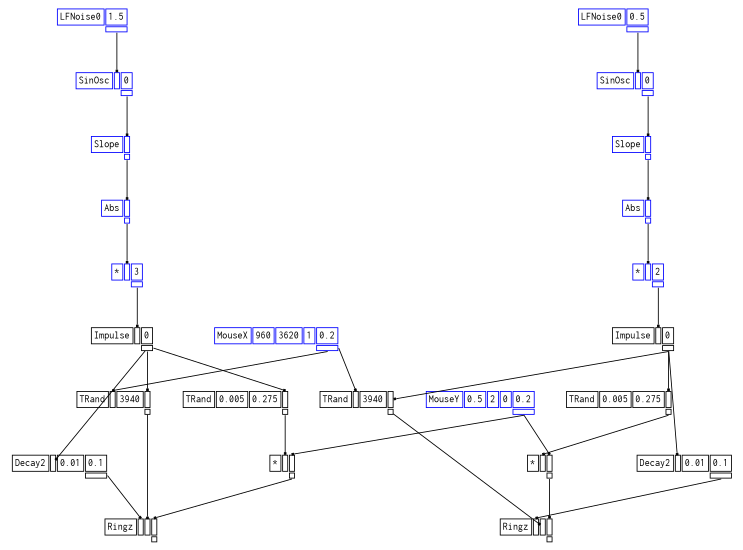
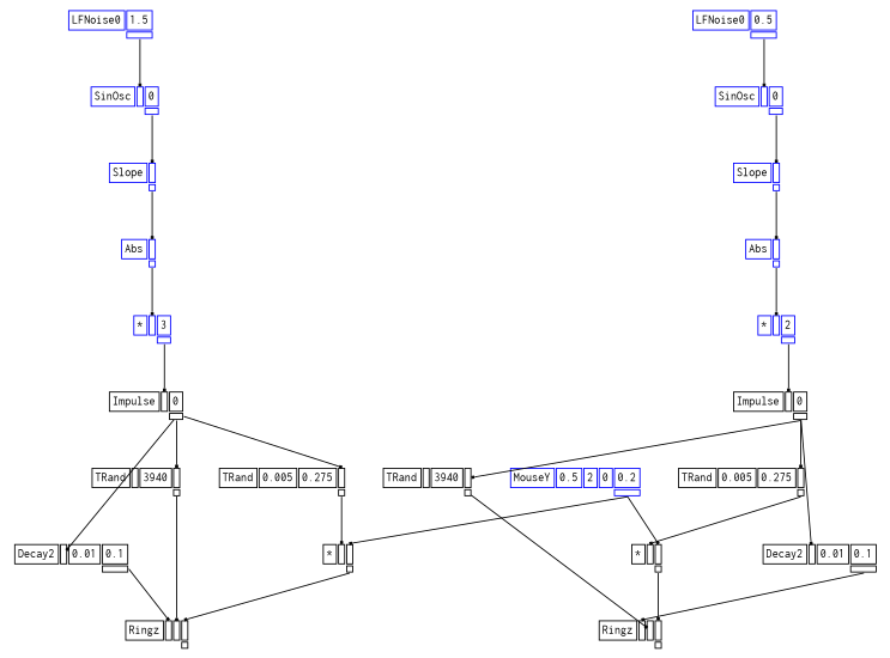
  digraph {
    splines=false
    node [color=blue fontname=Courier fontsize=12 shape=plaintext]
    edge [arrowhead=box arrowsize=0.25 headport=i_0 tailport=o_0]
    n1 [label=<<TABLE BORDER="0" CELLBORDER="1"><TR><TD>LFNoise0</TD><TD ID="u_1:K_0">1.5</TD></TR><TR><TD BORDER="0"></TD><TD PORT="o_0" ID="u_1:o_0"></TD></TR></TABLE>>]
    n2 [label=<<TABLE BORDER="0" CELLBORDER="1"><TR><TD>SinOsc</TD><TD PORT="i_0" ID="u_3:i_0"></TD><TD ID="u_3:K_1">0</TD></TR><TR><TD BORDER="0"></TD><TD BORDER="0"></TD><TD PORT="o_0" ID="u_3:o_0"></TD></TR></TABLE>>]
    n3 [label=<<TABLE BORDER="0" CELLBORDER="1"><TR><TD>Slope</TD><TD PORT="i_0" ID="u_4:i_0"></TD></TR><TR><TD BORDER="0"></TD><TD PORT="o_0" ID="u_4:o_0"></TD></TR></TABLE>>]
    n4 [label=<<TABLE BORDER="0" CELLBORDER="1"><TR><TD>Abs</TD><TD PORT="i_0" ID="u_5:i_0"></TD></TR><TR><TD BORDER="0"></TD><TD PORT="o_0" ID="u_5:o_0"></TD></TR></TABLE>>]
    n5 [label=<<TABLE BORDER="0" CELLBORDER="1"><TR><TD>*</TD><TD PORT="i_0" ID="u_7:i_0"></TD><TD ID="u_7:K_1">3</TD></TR><TR><TD BORDER="0"></TD><TD BORDER="0"></TD><TD PORT="o_0" ID="u_7:o_0"></TD></TR></TABLE>>]
    n6 [color=black label=<<TABLE BORDER="0" CELLBORDER="1"><TR><TD>Impulse</TD><TD PORT="i_0" ID="u_8:i_0"></TD><TD ID="u_8:K_1">0</TD></TR><TR><TD BORDER="0"></TD><TD BORDER="0"></TD><TD PORT="o_0" ID="u_8:o_0"></TD></TR></TABLE>>]
    n7 [color=black label=<<TABLE BORDER="0" CELLBORDER="1"><TR><TD>Decay2</TD><TD PORT="i_0" ID="u_11:i_0"></TD><TD ID="u_11:K_1">0.01</TD><TD ID="u_11:K_2">0.1</TD></TR><TR><TD BORDER="0"></TD><TD BORDER="0"></TD><TD BORDER="0"></TD><TD PORT="o_0" ID="u_11:o_0"></TD></TR></TABLE>>]
    n8 [color=black label=<<TABLE BORDER="0" CELLBORDER="1"><TR><TD>TRand</TD><TD PORT="i_0" ID="u_18:i_0"></TD><TD ID="u_18:K_1">3940</TD><TD PORT="i_2" ID="u_18:i_2"></TD></TR><TR><TD BORDER="0"></TD><TD BORDER="0"></TD><TD BORDER="0"></TD><TD PORT="o_0" ID="u_18:o_0"></TD></TR></TABLE>>]
    n9 [color=black label=<<TABLE BORDER="0" CELLBORDER="1"><TR><TD>TRand</TD><TD ID="u_21:K_0">0.005</TD><TD ID="u_21:K_1">0.275</TD><TD PORT="i_2" ID="u_21:i_2"></TD></TR><TR><TD BORDER="0"></TD><TD BORDER="0"></TD><TD BORDER="0"></TD><TD PORT="o_0" ID="u_21:o_0"></TD></TR></TABLE>>]
    n10 [color=black label=<<TABLE BORDER="0" CELLBORDER="1"><TR><TD>Ringz</TD><TD PORT="i_0" ID="u_26:i_0"></TD><TD PORT="i_1" ID="u_26:i_1"></TD><TD PORT="i_2" ID="u_26:i_2"></TD></TR><TR><TD BORDER="0"></TD><TD BORDER="0"></TD><TD BORDER="0"></TD><TD PORT="o_0" ID="u_26:o_0"></TD></TR></TABLE>>]
-   n11 [label=<<TABLE BORDER="0" CELLBORDER="1"><TR><TD>MouseX</TD><TD ID="u_16:K_0">960</TD><TD ID="u_16:K_1">3620</TD><TD ID="u_16:K_2">1</TD><TD ID="u_16:K_3">0.2</TD></TR><TR><TD BORDER="0"></TD><TD BORDER="0"></TD><TD BORDER="0"></TD><TD BORDER="0"></TD><TD PORT="o_0" ID="u_16:o_0"></TD></TR></TABLE>>]
    n12 [color=black label=<<TABLE BORDER="0" CELLBORDER="1"><TR><TD>TRand</TD><TD PORT="i_0" ID="u_34:i_0"></TD><TD ID="u_34:K_1">3940</TD><TD PORT="i_2" ID="u_34:i_2"></TD></TR><TR><TD BORDER="0"></TD><TD BORDER="0"></TD><TD BORDER="0"></TD><TD PORT="o_0" ID="u_34:o_0"></TD></TR></TABLE>>]
    n13 [color=black label=<<TABLE BORDER="0" CELLBORDER="1"><TR><TD>*</TD><TD PORT="i_0" ID="u_25:i_0"></TD><TD PORT="i_1" ID="u_25:i_1"></TD></TR><TR><TD BORDER="0"></TD><TD BORDER="0"></TD><TD PORT="o_0" ID="u_25:o_0"></TD></TR></TABLE>>]
    n14 [label=<<TABLE BORDER="0" CELLBORDER="1"><TR><TD>MouseY</TD><TD ID="u_24:K_0">0.5</TD><TD ID="u_24:K_1">2</TD><TD ID="u_24:K_2">0</TD><TD ID="u_24:K_3">0.2</TD></TR><TR><TD BORDER="0"></TD><TD BORDER="0"></TD><TD BORDER="0"></TD><TD BORDER="0"></TD><TD PORT="o_0" ID="u_24:o_0"></TD></TR></TABLE>>]
    n15 [color=black label=<<TABLE BORDER="0" CELLBORDER="1"><TR><TD>*</TD><TD PORT="i_0" ID="u_36:i_0"></TD><TD PORT="i_1" ID="u_36:i_1"></TD></TR><TR><TD BORDER="0"></TD><TD BORDER="0"></TD><TD PORT="o_0" ID="u_36:o_0"></TD></TR></TABLE>>]
    n16 [label=<<TABLE BORDER="0" CELLBORDER="1"><TR><TD>LFNoise0</TD><TD ID="u_27:K_0">0.5</TD></TR><TR><TD BORDER="0"></TD><TD PORT="o_0" ID="u_27:o_0"></TD></TR></TABLE>>]
    n17 [label=<<TABLE BORDER="0" CELLBORDER="1"><TR><TD>SinOsc</TD><TD PORT="i_0" ID="u_28:i_0"></TD><TD ID="u_28:K_1">0</TD></TR><TR><TD BORDER="0"></TD><TD BORDER="0"></TD><TD PORT="o_0" ID="u_28:o_0"></TD></TR></TABLE>>]
    n18 [label=<<TABLE BORDER="0" CELLBORDER="1"><TR><TD>Slope</TD><TD PORT="i_0" ID="u_29:i_0"></TD></TR><TR><TD BORDER="0"></TD><TD PORT="o_0" ID="u_29:o_0"></TD></TR></TABLE>>]
    n19 [label=<<TABLE BORDER="0" CELLBORDER="1"><TR><TD>Abs</TD><TD PORT="i_0" ID="u_30:i_0"></TD></TR><TR><TD BORDER="0"></TD><TD PORT="o_0" ID="u_30:o_0"></TD></TR></TABLE>>]
    n20 [label=<<TABLE BORDER="0" CELLBORDER="1"><TR><TD>*</TD><TD PORT="i_0" ID="u_31:i_0"></TD><TD ID="u_31:K_1">2</TD></TR><TR><TD BORDER="0"></TD><TD BORDER="0"></TD><TD PORT="o_0" ID="u_31:o_0"></TD></TR></TABLE>>]
    n21 [color=black label=<<TABLE BORDER="0" CELLBORDER="1"><TR><TD>Impulse</TD><TD PORT="i_0" ID="u_32:i_0"></TD><TD ID="u_32:K_1">0</TD></TR><TR><TD BORDER="0"></TD><TD BORDER="0"></TD><TD PORT="o_0" ID="u_32:o_0"></TD></TR></TABLE>>]
    n22 [color=black label=<<TABLE BORDER="0" CELLBORDER="1"><TR><TD>Decay2</TD><TD PORT="i_0" ID="u_33:i_0"></TD><TD ID="u_33:K_1">0.01</TD><TD ID="u_33:K_2">0.1</TD></TR><TR><TD BORDER="0"></TD><TD BORDER="0"></TD><TD BORDER="0"></TD><TD PORT="o_0" ID="u_33:o_0"></TD></TR></TABLE>>]
    n23 [color=black label=<<TABLE BORDER="0" CELLBORDER="1"><TR><TD>TRand</TD><TD ID="u_35:K_0">0.005</TD><TD ID="u_35:K_1">0.275</TD><TD PORT="i_2" ID="u_35:i_2"></TD></TR><TR><TD BORDER="0"></TD><TD BORDER="0"></TD><TD BORDER="0"></TD><TD PORT="o_0" ID="u_35:o_0"></TD></TR></TABLE>>]
    n24 [color=black label=<<TABLE BORDER="0" CELLBORDER="1"><TR><TD>Ringz</TD><TD PORT="i_0" ID="u_37:i_0"></TD><TD PORT="i_1" ID="u_37:i_1"></TD><TD PORT="i_2" ID="u_37:i_2"></TD></TR><TR><TD BORDER="0"></TD><TD BORDER="0"></TD><TD BORDER="0"></TD><TD PORT="o_0" ID="u_37:o_0"></TD></TR></TABLE>>]
    n1 -> n2
    n2 -> n3
    n3 -> n4
    n4 -> n5
    n5 -> n6
    n6 -> n7
    n6 -> n8 [headport=i_2]
    n6 -> n9 [headport=i_2]
    n7 -> n10
    n8 -> n10 [headport=i_1]
    n9 -> n13
-   n11 -> n8
-   n11 -> n12
    n12 -> n24 [headport=i_1]
    n13 -> n10 [headport=i_2]
    n14 -> n13 [headport=i_1]
    n14 -> n15 [headport=i_1]
    n15 -> n24 [headport=i_2]
    n16 -> n17
    n17 -> n18
    n18 -> n19
    n19 -> n20
    n20 -> n21
    n21 -> n12 [headport=i_2]
    n21 -> n22
    n21 -> n23 [headport=i_2]
    n22 -> n24
    n23 -> n15
  }
